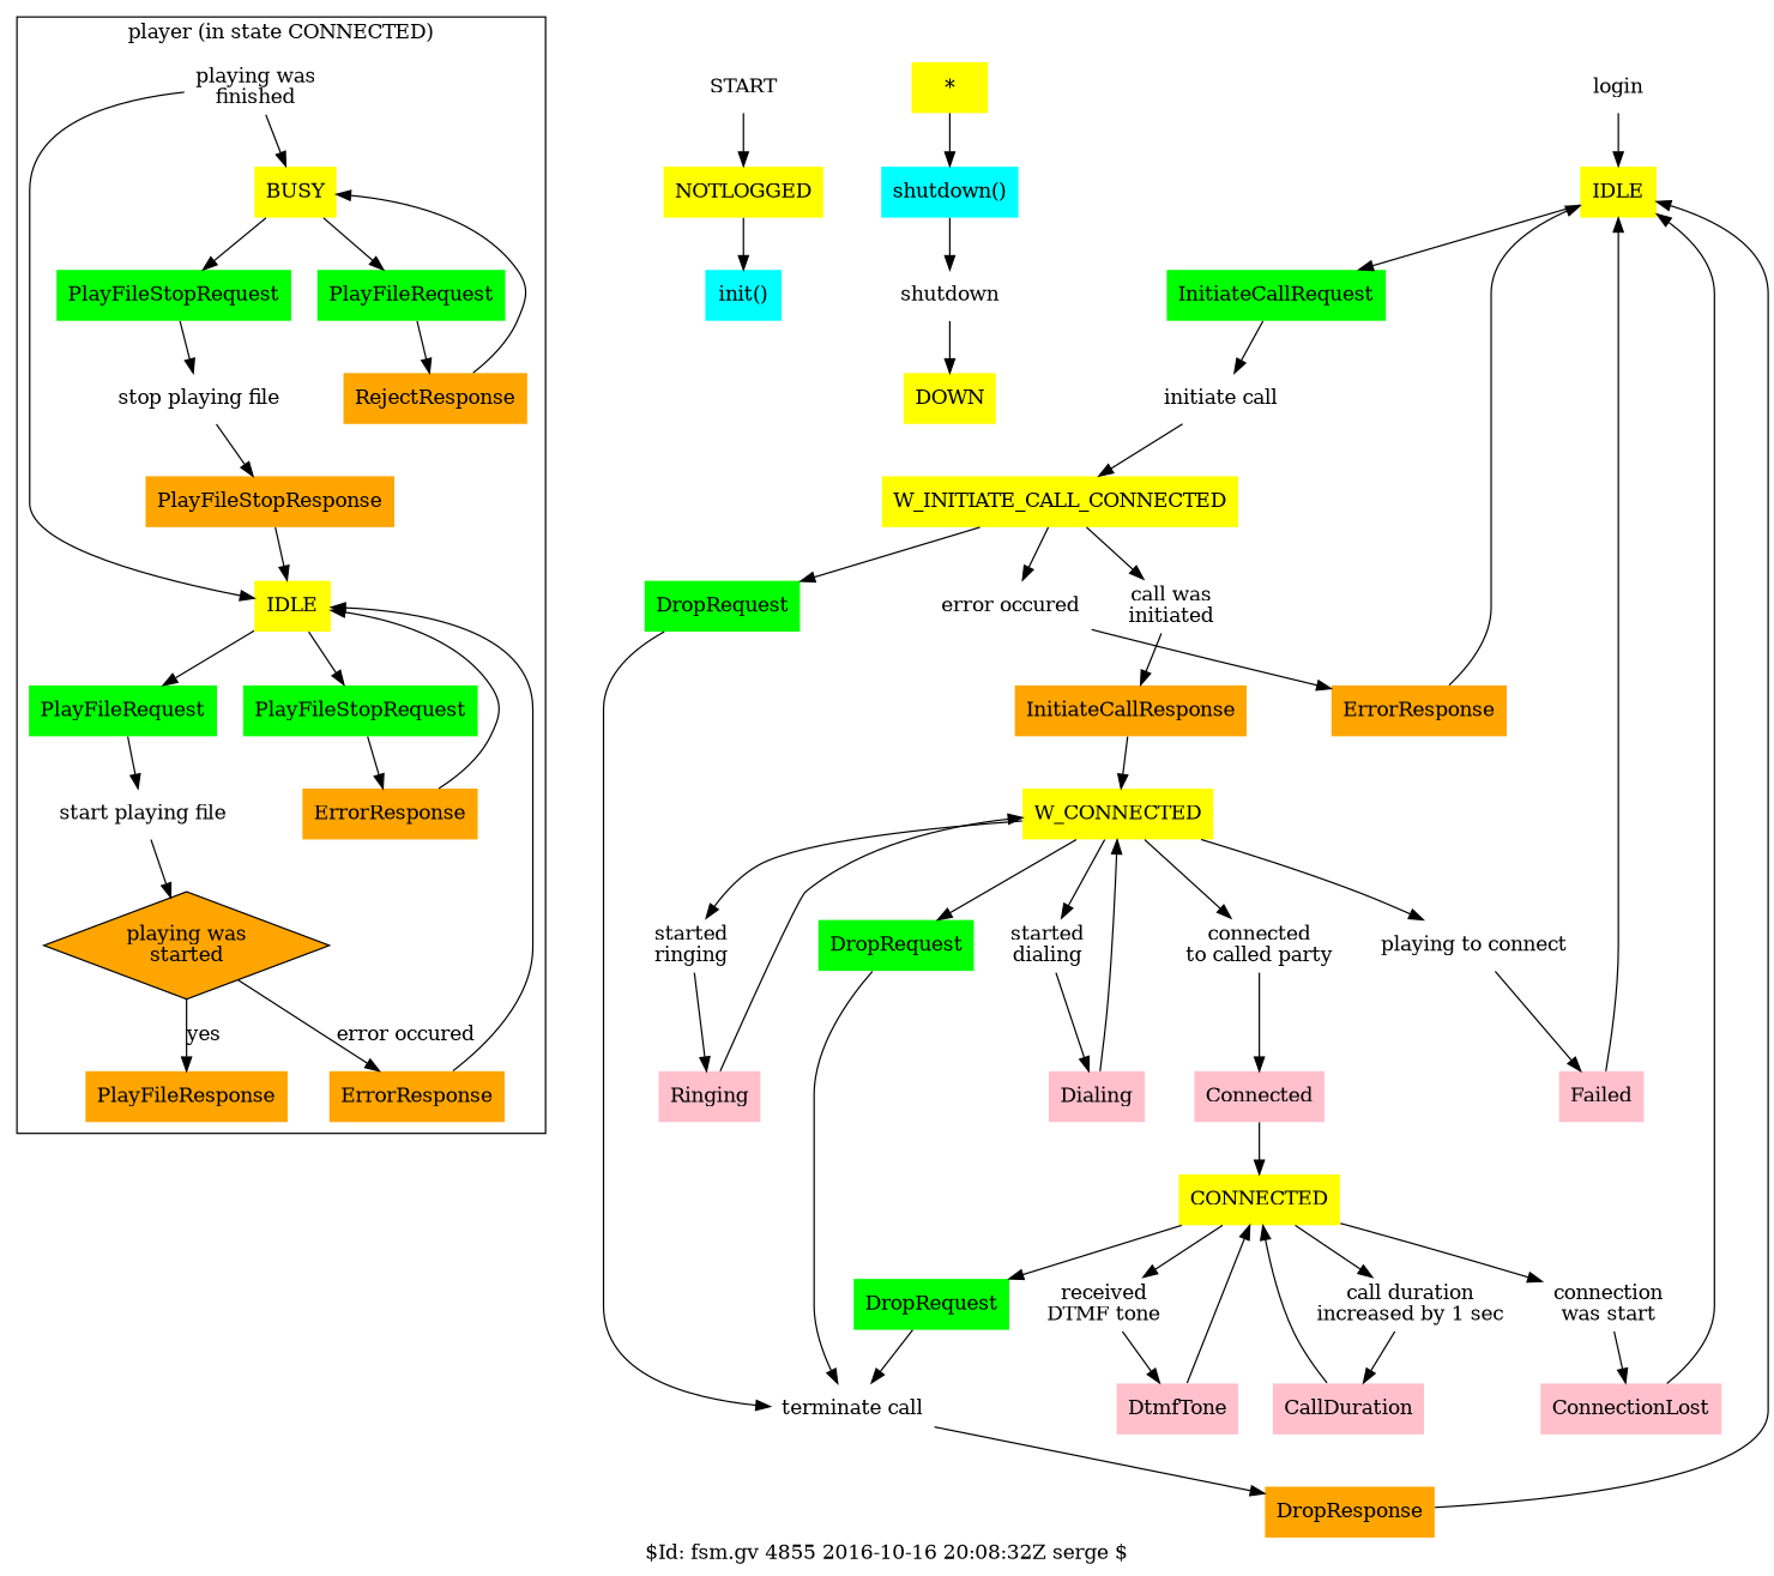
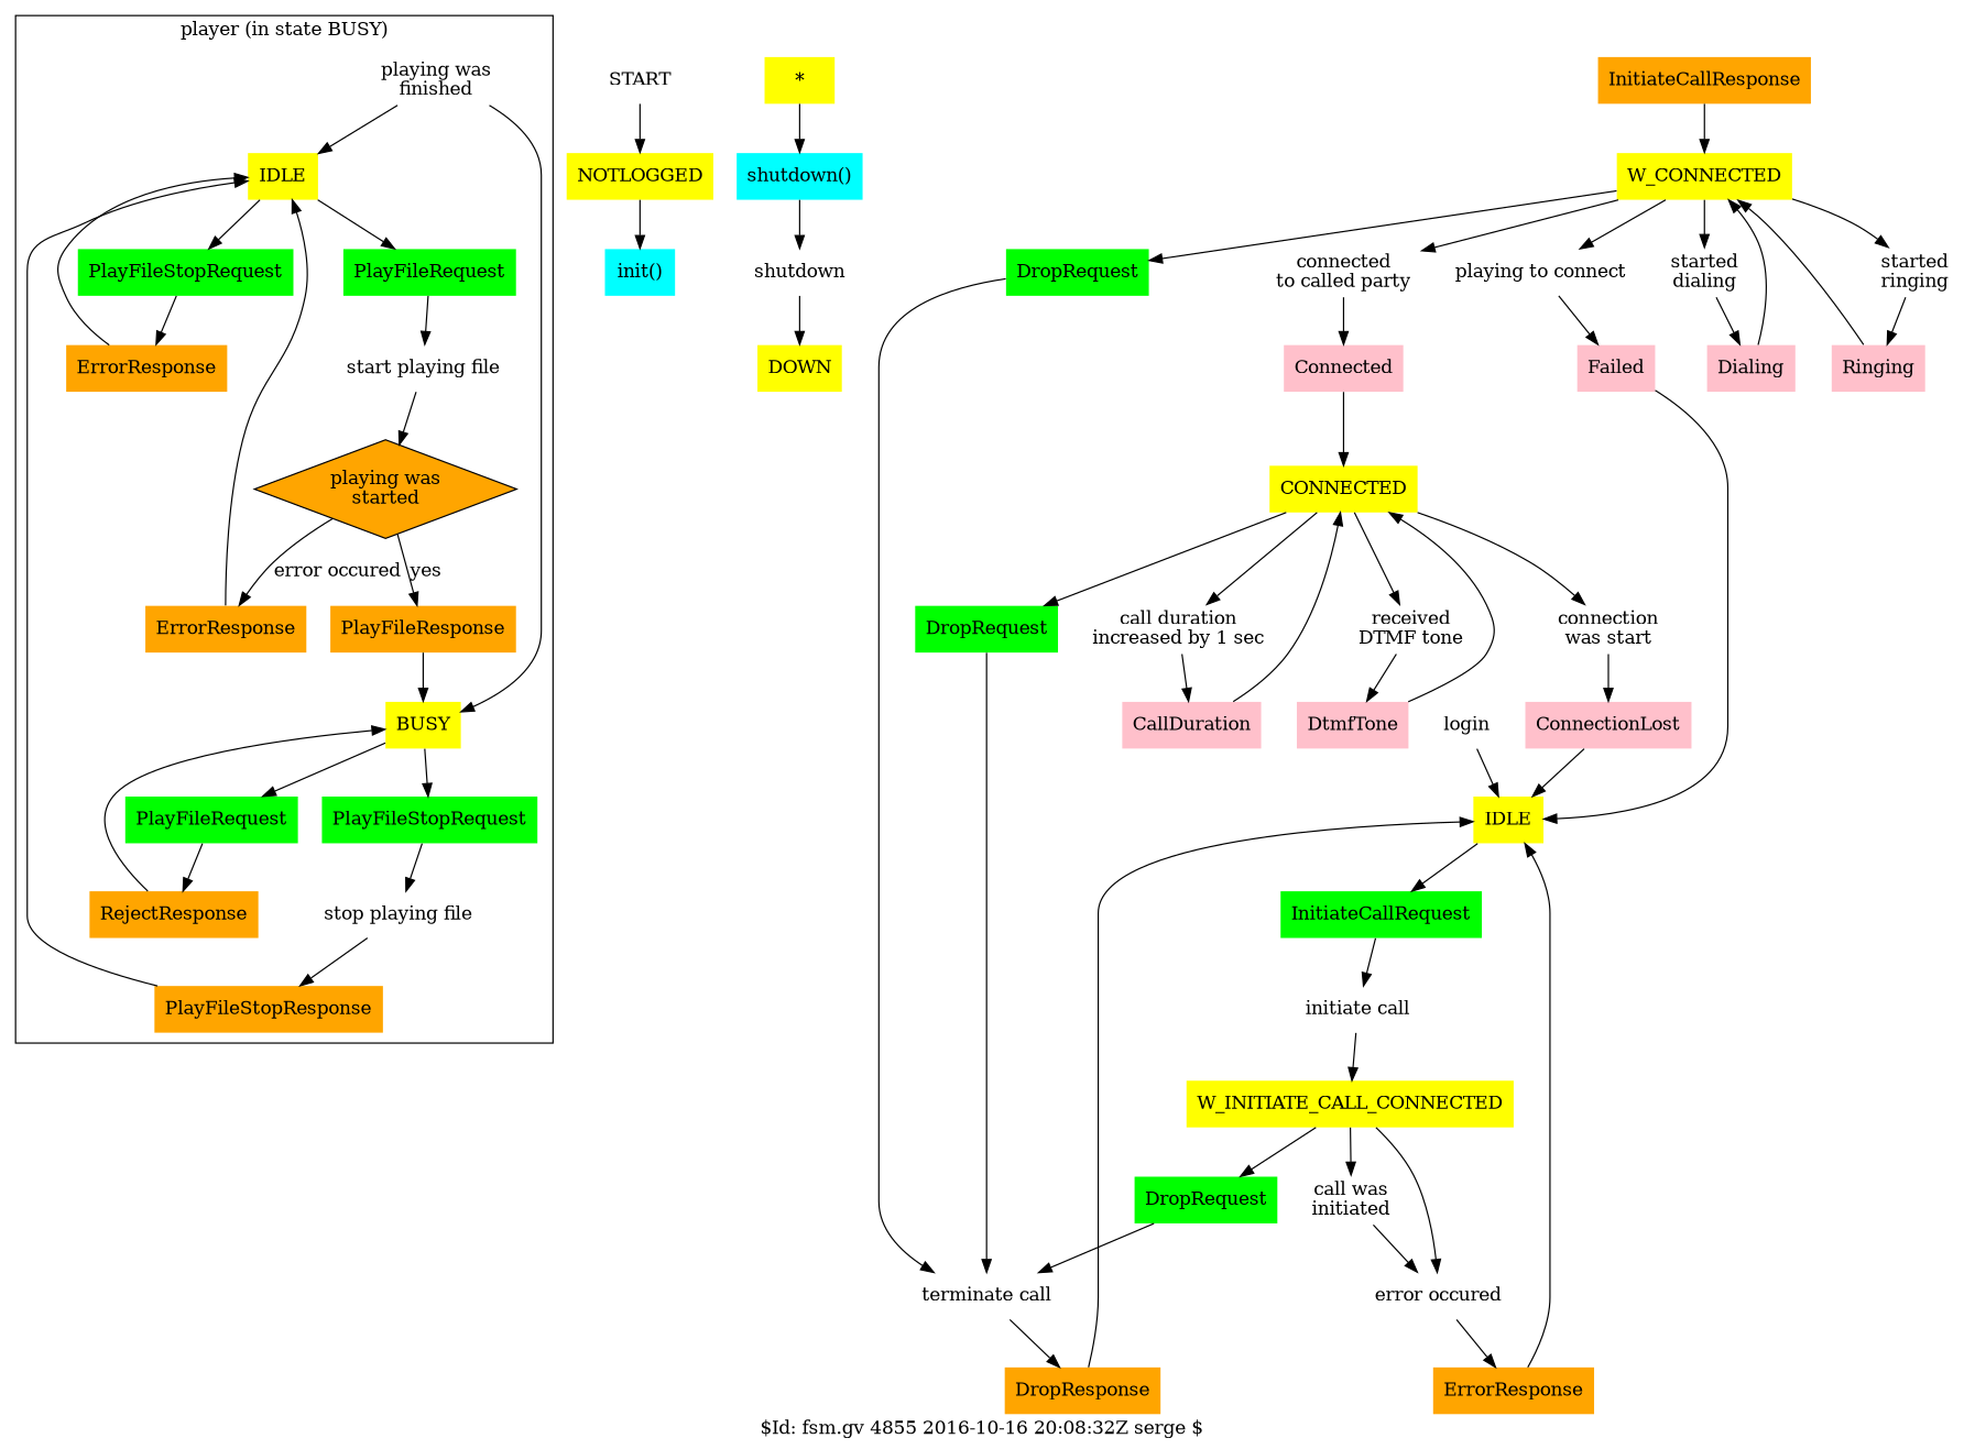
  digraph {
    label="$Id: fsm.gv 4855 2016-10-16 20:08:32Z serge $"
    splines=true
    node [fillcolor=white peripheries=0 shape=sdl_output_to_left style=filled]
    n1 [fillcolor=yellow label=IDLE shape=sdl_state]
    n2 [fillcolor=yellow label=BUSY shape=sdl_state]
    n3 [fillcolor=green label=PlayFileStopRequest shape=sdl_input_from_left]
    n4 [fillcolor=orange label=ErrorResponse]
    n5 [fillcolor=green label=PlayFileRequest shape=sdl_input_from_left]
    n6 [label="start playing file" shape=sdl_call]
    n7 [fillcolor=orange label=PlayFileResponse]
    n8 [fillcolor=orange label="playing was\nstarted" peripheries=1 shape=diamond]
    n9 [fillcolor=green label=PlayFileRequest shape=sdl_input_from_left]
    n10 [fillcolor=orange label=RejectResponse]
    n11 [fillcolor=orange label=ErrorResponse]
    n12 [label="playing was\nfinished" shape=sdl_input_from_right]
    n13 [fillcolor=green label=PlayFileStopRequest shape=sdl_input_from_left]
    n14 [label="stop playing file" shape=sdl_call]
    n15 [fillcolor=orange label=PlayFileStopResponse]
    START [shape=sdl_start]
    NOTLOGGED [fillcolor=yellow shape=sdl_state]
    n18 [fillcolor=cyan label="init()" shape=sdl_input_from_left]
    n19 [fillcolor=yellow label="*" shape=sdl_state]
    n20 [fillcolor=cyan label="shutdown()" shape=sdl_input_from_left]
    n21 [label=shutdown shape=sdl_call]
    IDLE [fillcolor=yellow shape=sdl_state]
    n23 [fillcolor=green label=InitiateCallRequest shape=sdl_input_from_left]
    n24 [label="initiate call" shape=sdl_call]
    n25 [fillcolor=yellow label=W_INITIATE_CALL_CONNECTED shape=sdl_state]
    n26 [label="call was\ninitiated" shape=sdl_input_from_right]
    n27 [label="error occured" shape=sdl_input_from_right]
    n28 [fillcolor=green label=DropRequest shape=sdl_input_from_left]
    n29 [fillcolor=orange label=InitiateCallResponse]
    n30 [fillcolor=orange label=ErrorResponse]
    n31 [label="terminate call" shape=sdl_call]
    W_CONNECTED [fillcolor=yellow shape=sdl_state]
    n33 [fillcolor=green label=DropRequest shape=sdl_input_from_left]
    n34 [label="connected\nto called party" shape=sdl_input_from_right]
    n35 [label="playing to connect" shape=sdl_input_from_right]
    n36 [label="started\ndialing" shape=sdl_input_from_right]
    n37 [label="started\nringing" shape=sdl_input_from_right]
    n38 [fillcolor=pink label=Connected]
    n39 [fillcolor=pink label=Failed]
    n40 [fillcolor=pink label=Dialing]
    n41 [fillcolor=pink label=Ringing]
    CONNECTED [fillcolor=yellow shape=sdl_state]
    n43 [fillcolor=green label=DropRequest shape=sdl_input_from_left]
    n44 [label="received\nDTMF tone" shape=sdl_input_from_right]
    n45 [label="call duration\nincreased by 1 sec" shape=sdl_input_from_right]
    n46 [label="connection\nwas start" shape=sdl_input_from_right]
    n47 [fillcolor=pink label=DtmfTone]
    n48 [fillcolor=pink label=CallDuration]
    n49 [fillcolor=pink label=ConnectionLost]
    DOWN [fillcolor=yellow shape=sdl_state]
    n51 [label=login shape=sdl_call]
    n52 [fillcolor=orange label=DropResponse]
    subgraph cluster_1 {
-     label="player (in state CONNECTED)"
+     label="player (in state BUSY)"
      n1
      n2
      n3
      n4
      n5
      n6
      n7
      n8
      n9
      n10
      n11
      n12
      n13
      n14
      n15
    }
    n1 -> n3
    n1 -> n5
    n2 -> n9
    n2 -> n13
    n3 -> n4
    n4 -> n1
    n5 -> n6
    n6 -> n8
+   n7 -> n2
    n8 -> n7 [label=yes]
    n8 -> n11 [label="error occured"]
    n9 -> n10
    n10 -> n2
    n11 -> n1
    n12 -> n1
    n12 -> n2
    n13 -> n14
    n14 -> n15
    n15 -> n1
    START -> NOTLOGGED
    NOTLOGGED -> n18
    n19 -> n20
    n20 -> n21
    n21 -> DOWN
    IDLE -> n23
    n23 -> n24
    n24 -> n25
    n25 -> n26
    n25 -> n27
    n25 -> n28
-   n26 -> n29
+   n26 -> n27
    n27 -> n30
    n28 -> n31
    n29 -> W_CONNECTED
    n30 -> IDLE
    n31 -> n52
    W_CONNECTED -> n33
    W_CONNECTED -> n34
    W_CONNECTED -> n35
    W_CONNECTED -> n36
    W_CONNECTED -> n37
    n33 -> n31
    n34 -> n38
    n35 -> n39
    n36 -> n40
    n37 -> n41
    n38 -> CONNECTED
    n39 -> IDLE
    n40 -> W_CONNECTED
    n41 -> W_CONNECTED
    CONNECTED -> n43
    CONNECTED -> n44
    CONNECTED -> n45
    CONNECTED -> n46
    n43 -> n31
    n44 -> n47
    n45 -> n48
    n46 -> n49
    n47 -> CONNECTED
    n48 -> CONNECTED
    n49 -> IDLE
    n51 -> IDLE
    n52 -> IDLE
  }
